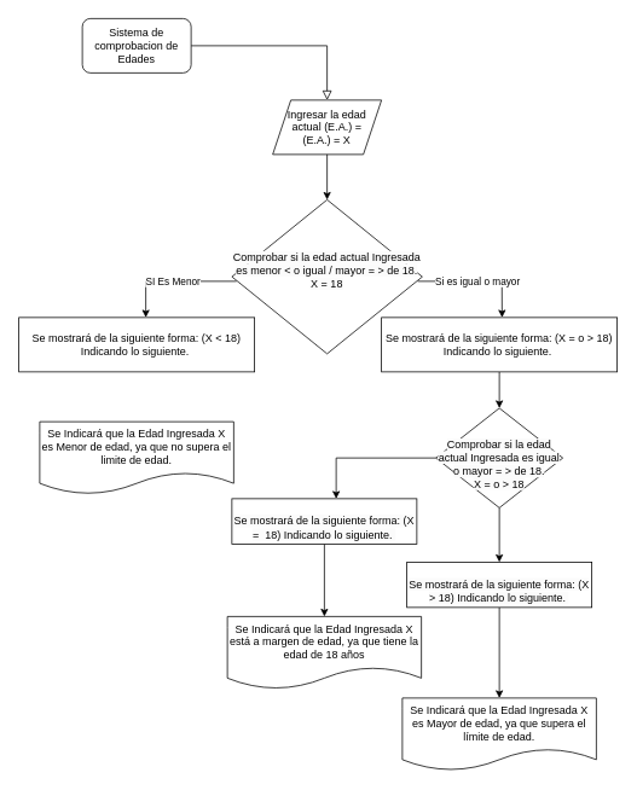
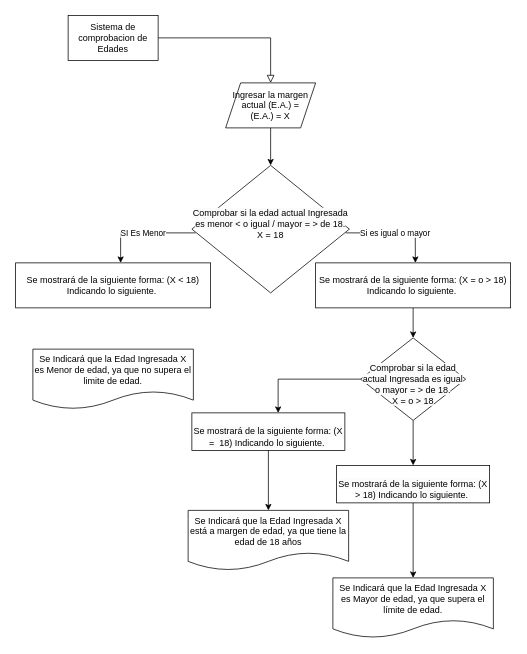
  <mxCell id="0" />
  <mxCell id="1" parent="0" />
  <mxCell id="2" value="" style="rounded=0;html=1;jettySize=auto;orthogonalLoop=1;fontSize=11;endArrow=block;endFill=0;endSize=8;strokeWidth=1;shadow=0;labelBackgroundColor=none;edgeStyle=orthogonalEdgeStyle;exitX=1;exitY=0.5;exitDx=0;exitDy=0;" parent="1" source="3" edge="1"><mxGeometry relative="1" as="geometry"><mxPoint x="150" y="70" as="sourcePoint" /><mxPoint x="360" y="110" as="targetPoint" /><Array as="points"><mxPoint x="210" y="50" /><mxPoint x="360" y="50" /></Array></mxGeometry></mxCell>
- <mxCell id="3" value="Sistema de comprobacion de Edades" style="rounded=1;whiteSpace=wrap;html=1;" vertex="1" parent="1"><mxGeometry x="90" y="20" width="120" height="60" as="geometry" /></mxCell>
- <mxCell id="4" value="Ingresar la edad actual (E.A.) =&lt;br&gt;(E.A.) = X" style="shape=parallelogram;perimeter=parallelogramPerimeter;whiteSpace=wrap;html=1;fixedSize=1;" vertex="1" parent="1"><mxGeometry x="300" y="110" width="120" height="60" as="geometry" /></mxCell>
+ <mxCell id="3" value="Sistema de comprobacion de Edades" style="whiteSpace=wrap;html=1;rounded=0;" vertex="1" parent="1"><mxGeometry x="90" y="20" width="120" height="60" as="geometry" /></mxCell>
+ <mxCell id="4" value="Ingresar la margen actual (E.A.) =&lt;br&gt;(E.A.) = X" style="shape=parallelogram;perimeter=parallelogramPerimeter;whiteSpace=wrap;html=1;fixedSize=1;" vertex="1" parent="1"><mxGeometry x="300" y="110" width="120" height="60" as="geometry" /></mxCell>
  <mxCell id="5" value="" style="endArrow=classic;html=1;rounded=0;" edge="1" parent="1" source="4"><mxGeometry width="50" height="50" relative="1" as="geometry"><mxPoint x="359.5" y="170" as="sourcePoint" /><mxPoint x="360" y="220" as="targetPoint" /></mxGeometry></mxCell>
  <mxCell id="6" value="&#10;&lt;span style=&quot;color: rgb(0, 0, 0); font-family: Helvetica; font-size: 12px; font-style: normal; font-variant-ligatures: normal; font-variant-caps: normal; font-weight: 400; letter-spacing: normal; orphans: 2; text-align: center; text-indent: 0px; text-transform: none; widows: 2; word-spacing: 0px; -webkit-text-stroke-width: 0px; background-color: rgb(251, 251, 251); text-decoration-thickness: initial; text-decoration-style: initial; text-decoration-color: initial; float: none; display: inline !important;&quot;&gt;Comprobar si la edad actual Ingresada es menor &amp;lt; o igual / mayor = &amp;gt; de 18.&lt;/span&gt;&lt;br style=&quot;border-color: var(--border-color); color: rgb(0, 0, 0); font-family: Helvetica; font-size: 12px; font-style: normal; font-variant-ligatures: normal; font-variant-caps: normal; font-weight: 400; letter-spacing: normal; orphans: 2; text-align: center; text-indent: 0px; text-transform: none; widows: 2; word-spacing: 0px; -webkit-text-stroke-width: 0px; background-color: rgb(251, 251, 251); text-decoration-thickness: initial; text-decoration-style: initial; text-decoration-color: initial;&quot;&gt;&lt;span style=&quot;color: rgb(0, 0, 0); font-family: Helvetica; font-size: 12px; font-style: normal; font-variant-ligatures: normal; font-variant-caps: normal; font-weight: 400; letter-spacing: normal; orphans: 2; text-align: center; text-indent: 0px; text-transform: none; widows: 2; word-spacing: 0px; -webkit-text-stroke-width: 0px; background-color: rgb(251, 251, 251); text-decoration-thickness: initial; text-decoration-style: initial; text-decoration-color: initial; float: none; display: inline !important;&quot;&gt;X = 18&lt;/span&gt;&#10;&#10;" style="rhombus;whiteSpace=wrap;html=1;" vertex="1" parent="1"><mxGeometry x="255" y="220" width="210" height="170" as="geometry" /></mxCell>
  <mxCell id="7" value="SI Es Menor" style="endArrow=classic;html=1;rounded=0;" edge="1" parent="1"><mxGeometry width="50" height="50" relative="1" as="geometry"><mxPoint x="260" y="310" as="sourcePoint" /><mxPoint x="160" y="350" as="targetPoint" /><Array as="points"><mxPoint x="190" y="310" /><mxPoint x="160" y="310" /></Array></mxGeometry></mxCell>
  <mxCell id="8" value="Si es igual o mayor" style="endArrow=classic;html=1;rounded=0;" edge="1" parent="1"><mxGeometry width="50" height="50" relative="1" as="geometry"><mxPoint x="460" y="310" as="sourcePoint" /><mxPoint x="553" y="350" as="targetPoint" /><Array as="points"><mxPoint x="552.85" y="310" /></Array></mxGeometry></mxCell>
  <mxCell id="9" value="Se mostrará de la siguiente forma: (X &amp;lt; 18) Indicando lo siguiente.&amp;nbsp;" style="rounded=0;whiteSpace=wrap;html=1;" vertex="1" parent="1"><mxGeometry x="20" y="350" width="260" height="60" as="geometry" /></mxCell>
  <mxCell id="10" value="" style="edgeStyle=orthogonalEdgeStyle;rounded=0;orthogonalLoop=1;jettySize=auto;html=1;" edge="1" parent="1" source="11" target="14"><mxGeometry relative="1" as="geometry" /></mxCell>
  <mxCell id="11" value="Se mostrará de la siguiente forma: (X = o &amp;gt; 18) Indicando lo siguiente.&amp;nbsp;" style="rounded=0;whiteSpace=wrap;html=1;" vertex="1" parent="1"><mxGeometry x="420" y="350" width="260" height="60" as="geometry" /></mxCell>
  <mxCell id="12" value="" style="edgeStyle=orthogonalEdgeStyle;rounded=0;orthogonalLoop=1;jettySize=auto;html=1;" edge="1" parent="1" source="14" target="18"><mxGeometry relative="1" as="geometry" /></mxCell>
  <mxCell id="13" value="" style="edgeStyle=orthogonalEdgeStyle;rounded=0;orthogonalLoop=1;jettySize=auto;html=1;" edge="1" parent="1" source="14" target="16"><mxGeometry relative="1" as="geometry"><Array as="points"><mxPoint x="370" y="505" /></Array></mxGeometry></mxCell>
  <mxCell id="14" value="&lt;br&gt;&lt;span style=&quot;color: rgb(0, 0, 0); font-family: Helvetica; font-size: 12px; font-style: normal; font-variant-ligatures: normal; font-variant-caps: normal; font-weight: 400; letter-spacing: normal; orphans: 2; text-align: center; text-indent: 0px; text-transform: none; widows: 2; word-spacing: 0px; -webkit-text-stroke-width: 0px; background-color: rgb(251, 251, 251); text-decoration-thickness: initial; text-decoration-style: initial; text-decoration-color: initial; float: none; display: inline !important;&quot;&gt;Comprobar si la edad actual Ingresada es igual o mayor = &amp;gt; de 18.&lt;/span&gt;&lt;br style=&quot;border-color: var(--border-color); color: rgb(0, 0, 0); font-family: Helvetica; font-size: 12px; font-style: normal; font-variant-ligatures: normal; font-variant-caps: normal; font-weight: 400; letter-spacing: normal; orphans: 2; text-align: center; text-indent: 0px; text-transform: none; widows: 2; word-spacing: 0px; -webkit-text-stroke-width: 0px; background-color: rgb(251, 251, 251); text-decoration-thickness: initial; text-decoration-style: initial; text-decoration-color: initial;&quot;&gt;&lt;span style=&quot;color: rgb(0, 0, 0); font-family: Helvetica; font-size: 12px; font-style: normal; font-variant-ligatures: normal; font-variant-caps: normal; font-weight: 400; letter-spacing: normal; orphans: 2; text-align: center; text-indent: 0px; text-transform: none; widows: 2; word-spacing: 0px; -webkit-text-stroke-width: 0px; background-color: rgb(251, 251, 251); text-decoration-thickness: initial; text-decoration-style: initial; text-decoration-color: initial; float: none; display: inline !important;&quot;&gt;X = o &amp;gt; 18&lt;/span&gt;&lt;br&gt;" style="rhombus;whiteSpace=wrap;html=1;" vertex="1" parent="1"><mxGeometry x="480" y="450" width="140" height="110" as="geometry" /></mxCell>
  <mxCell id="15" value="" style="edgeStyle=orthogonalEdgeStyle;rounded=0;orthogonalLoop=1;jettySize=auto;html=1;" edge="1" parent="1" source="16" target="21"><mxGeometry relative="1" as="geometry" /></mxCell>
  <mxCell id="16" value="&lt;br&gt;&lt;span style=&quot;color: rgb(0, 0, 0); font-family: Helvetica; font-size: 12px; font-style: normal; font-variant-ligatures: normal; font-variant-caps: normal; font-weight: 400; letter-spacing: normal; orphans: 2; text-align: center; text-indent: 0px; text-transform: none; widows: 2; word-spacing: 0px; -webkit-text-stroke-width: 0px; background-color: rgb(251, 251, 251); text-decoration-thickness: initial; text-decoration-style: initial; text-decoration-color: initial; float: none; display: inline !important;&quot;&gt;Se mostrará de la siguiente forma: (X =&amp;nbsp; 18) Indicando lo siguiente.&amp;nbsp;&lt;/span&gt;&lt;br&gt;" style="rounded=0;whiteSpace=wrap;html=1;" vertex="1" parent="1"><mxGeometry x="255" y="550" width="204" height="50" as="geometry" /></mxCell>
  <mxCell id="17" value="" style="edgeStyle=orthogonalEdgeStyle;rounded=0;orthogonalLoop=1;jettySize=auto;html=1;" edge="1" parent="1" source="18" target="22"><mxGeometry relative="1" as="geometry" /></mxCell>
  <mxCell id="18" value="&lt;br&gt;&lt;span style=&quot;color: rgb(0, 0, 0); font-family: Helvetica; font-size: 12px; font-style: normal; font-variant-ligatures: normal; font-variant-caps: normal; font-weight: 400; letter-spacing: normal; orphans: 2; text-align: center; text-indent: 0px; text-transform: none; widows: 2; word-spacing: 0px; -webkit-text-stroke-width: 0px; background-color: rgb(251, 251, 251); text-decoration-thickness: initial; text-decoration-style: initial; text-decoration-color: initial; float: none; display: inline !important;&quot;&gt;Se mostrará de la siguiente forma: (X &amp;gt; 18) Indicando lo siguiente.&amp;nbsp;&lt;/span&gt;&lt;br&gt;" style="rounded=0;whiteSpace=wrap;html=1;" vertex="1" parent="1"><mxGeometry x="448" y="620" width="204" height="50" as="geometry" /></mxCell>
  <mxCell id="19" style="edgeStyle=orthogonalEdgeStyle;rounded=0;orthogonalLoop=1;jettySize=auto;html=1;exitX=0.5;exitY=1;exitDx=0;exitDy=0;" edge="1" parent="1" source="16" target="16"><mxGeometry relative="1" as="geometry" /></mxCell>
  <mxCell id="20" value="Se Indicará que la Edad Ingresada X es Menor de edad, ya que no supera el limite de edad." style="shape=document;whiteSpace=wrap;html=1;boundedLbl=1;" vertex="1" parent="1"><mxGeometry x="43" y="465" width="214" height="80" as="geometry" /></mxCell>
  <mxCell id="21" value="Se Indicará que la Edad Ingresada X está a margen de edad, ya que tiene la edad de 18 años" style="shape=document;whiteSpace=wrap;html=1;boundedLbl=1;" vertex="1" parent="1"><mxGeometry x="250" y="680" width="214" height="80" as="geometry" /></mxCell>
  <mxCell id="22" value="Se Indicará que la Edad Ingresada X es Mayor de edad, ya que supera el límite de edad." style="shape=document;whiteSpace=wrap;html=1;boundedLbl=1;" vertex="1" parent="1"><mxGeometry x="443" y="770" width="214" height="80" as="geometry" /></mxCell>
